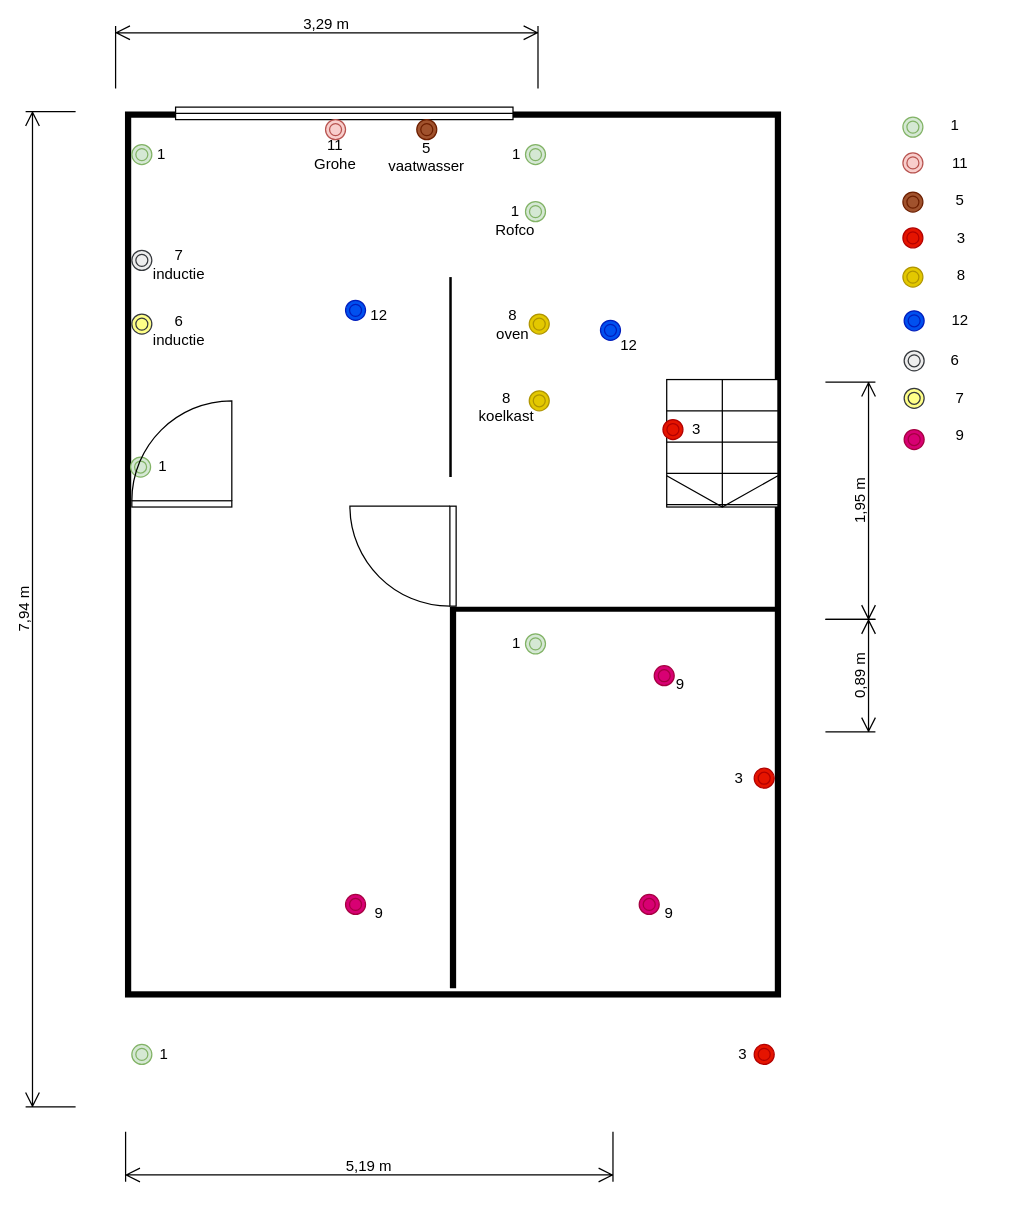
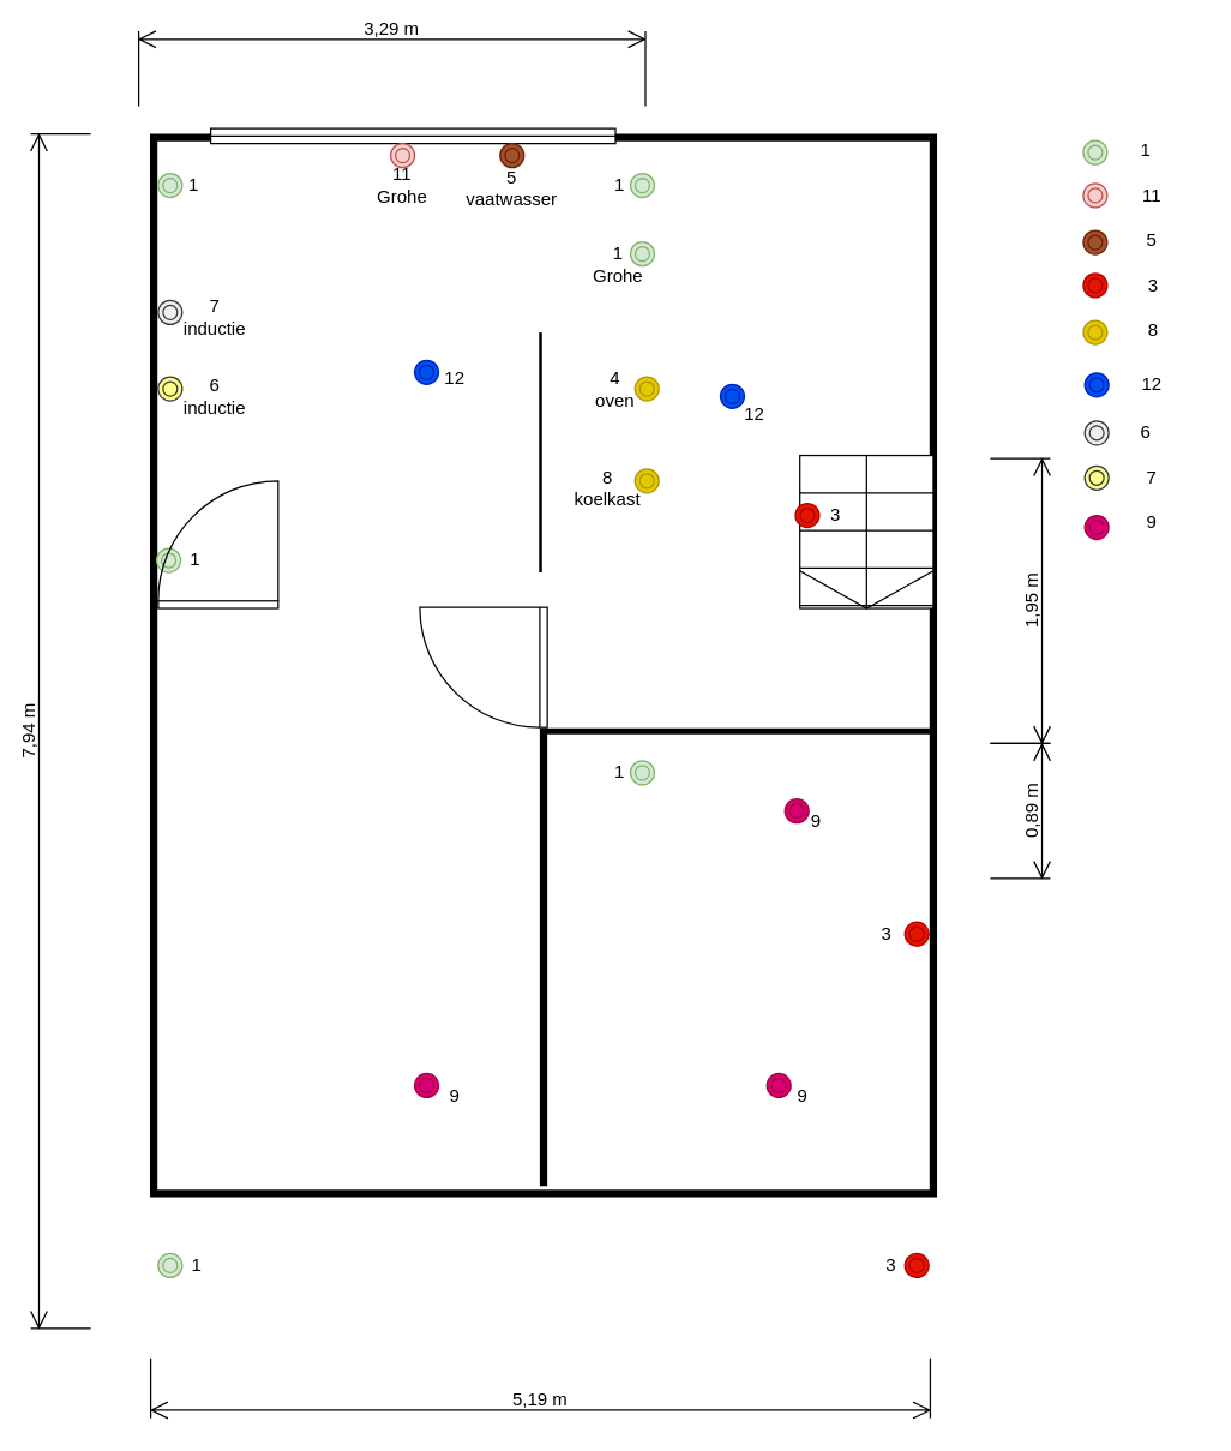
  <mxCell id="0" />
  <mxCell id="1" parent="0" />
  <mxCell id="2" value="" style="rounded=0;whiteSpace=wrap;html=1;strokeWidth=5;movable=1;resizable=1;rotatable=1;deletable=1;editable=1;locked=0;connectable=1;" parent="1" vertex="1"><mxGeometry x="102" y="91" width="520" height="704" as="geometry" /></mxCell>
  <mxCell id="3" value="3" style="text;html=1;strokeColor=none;fillColor=none;align=center;verticalAlign=middle;whiteSpace=wrap;rounded=0;" parent="1" vertex="1"><mxGeometry x="564" y="828" width="60" height="30" as="geometry" /></mxCell>
  <mxCell id="4" value="1" style="text;html=1;strokeColor=none;fillColor=none;align=center;verticalAlign=middle;whiteSpace=wrap;rounded=0;strokeWidth=1;" parent="1" vertex="1"><mxGeometry x="734" y="84.63" width="60" height="30" as="geometry" /></mxCell>
  <mxCell id="5" value="" style="verticalLabelPosition=bottom;html=1;verticalAlign=top;align=center;shape=mxgraph.floorplan.stairs;direction=south;" parent="1" vertex="1"><mxGeometry x="533" y="303" width="89" height="102" as="geometry" /></mxCell>
  <mxCell id="6" value="" style="verticalLabelPosition=bottom;html=1;verticalAlign=top;align=center;shape=mxgraph.floorplan.window;" parent="1" vertex="1"><mxGeometry x="140" y="85" width="270" height="10" as="geometry" /></mxCell>
  <mxCell id="7" value="" style="ellipse;shape=doubleEllipse;whiteSpace=wrap;html=1;aspect=fixed;fillColor=#d5e8d4;strokeColor=#82b366;" parent="1" vertex="1"><mxGeometry x="722" y="93" width="16" height="16" as="geometry" /></mxCell>
  <mxCell id="8" value="" style="ellipse;shape=doubleEllipse;whiteSpace=wrap;html=1;aspect=fixed;fillColor=#d5e8d4;strokeColor=#82b366;" parent="1" vertex="1"><mxGeometry x="105" y="835" width="16" height="16" as="geometry" /></mxCell>
  <mxCell id="9" value="" style="ellipse;shape=doubleEllipse;whiteSpace=wrap;html=1;aspect=fixed;fillColor=#d5e8d4;strokeColor=#82b366;" parent="1" vertex="1"><mxGeometry x="420" y="160.63" width="16" height="16" as="geometry" /></mxCell>
  <mxCell id="10" value="" style="ellipse;shape=doubleEllipse;whiteSpace=wrap;html=1;aspect=fixed;fillColor=#e51400;strokeColor=#B20000;fontColor=#ffffff;" parent="1" vertex="1"><mxGeometry x="603" y="835" width="16" height="16" as="geometry" /></mxCell>
  <mxCell id="11" value="" style="ellipse;shape=doubleEllipse;whiteSpace=wrap;html=1;aspect=fixed;fillColor=#d5e8d4;strokeColor=#82b366;" parent="1" vertex="1"><mxGeometry x="420" y="115" width="16" height="16" as="geometry" /></mxCell>
  <mxCell id="12" value="" style="ellipse;shape=doubleEllipse;whiteSpace=wrap;html=1;aspect=fixed;fillColor=#d5e8d4;strokeColor=#82b366;" parent="1" vertex="1"><mxGeometry x="105" y="115" width="16" height="16" as="geometry" /></mxCell>
  <mxCell id="13" value="" style="ellipse;shape=doubleEllipse;whiteSpace=wrap;html=1;aspect=fixed;fillColor=#d5e8d4;strokeColor=#82b366;" parent="1" vertex="1"><mxGeometry x="104" y="365" width="16" height="16" as="geometry" /></mxCell>
  <mxCell id="14" value="1" style="text;html=1;strokeColor=none;fillColor=none;align=center;verticalAlign=middle;whiteSpace=wrap;rounded=0;" parent="1" vertex="1"><mxGeometry x="99" y="108" width="60" height="30" as="geometry" /></mxCell>
  <mxCell id="15" value="1" style="text;html=1;strokeColor=none;fillColor=none;align=center;verticalAlign=middle;whiteSpace=wrap;rounded=0;" parent="1" vertex="1"><mxGeometry x="383" y="108" width="60" height="30" as="geometry" /></mxCell>
- <mxCell id="16" value="&lt;div&gt;1&lt;br&gt;&lt;/div&gt;&lt;div&gt;Rofco&lt;/div&gt;" style="text;html=1;strokeColor=none;fillColor=none;align=center;verticalAlign=middle;whiteSpace=wrap;rounded=0;" parent="1" vertex="1"><mxGeometry x="382" y="160.63" width="60" height="30" as="geometry" /></mxCell>
+ <mxCell id="16" value="&lt;div&gt;1&lt;br&gt;&lt;/div&gt;&lt;div&gt;Grohe&lt;/div&gt;" style="text;html=1;strokeColor=none;fillColor=none;align=center;verticalAlign=middle;whiteSpace=wrap;rounded=0;" parent="1" vertex="1"><mxGeometry x="382" y="160.63" width="60" height="30" as="geometry" /></mxCell>
  <mxCell id="17" value="1" style="text;html=1;strokeColor=none;fillColor=none;align=center;verticalAlign=middle;whiteSpace=wrap;rounded=0;" parent="1" vertex="1"><mxGeometry y="358" width="60" height="30" as="geometry" x="100" /></mxCell>
  <mxCell id="18" value="1" style="text;html=1;strokeColor=none;fillColor=none;align=center;verticalAlign=middle;whiteSpace=wrap;rounded=0;" parent="1" vertex="1"><mxGeometry x="101" y="828" width="60" height="30" as="geometry" /></mxCell>
  <mxCell id="19" value="" style="ellipse;shape=doubleEllipse;whiteSpace=wrap;html=1;aspect=fixed;fillColor=#f8cecc;strokeColor=#b85450;" parent="1" vertex="1"><mxGeometry x="722" y="121.63" width="16" height="16" as="geometry" /></mxCell>
  <mxCell id="20" value="" style="ellipse;shape=doubleEllipse;whiteSpace=wrap;html=1;aspect=fixed;fillColor=#f8cecc;strokeColor=#b85450;" parent="1" vertex="1"><mxGeometry x="260" y="95" width="16" height="16" as="geometry" /></mxCell>
  <mxCell id="21" value="&lt;div&gt;11&lt;br&gt;&lt;/div&gt;&lt;div&gt;Grohe&lt;/div&gt;" style="text;html=1;strokeColor=none;fillColor=none;align=center;verticalAlign=middle;whiteSpace=wrap;rounded=0;" parent="1" vertex="1"><mxGeometry x="238" y="108" width="60" height="30" as="geometry" /></mxCell>
  <mxCell id="22" value="" style="ellipse;shape=doubleEllipse;whiteSpace=wrap;html=1;aspect=fixed;fillColor=#a0522d;strokeColor=#6D1F00;fontColor=#ffffff;" parent="1" vertex="1"><mxGeometry x="333" y="95" width="16" height="16" as="geometry" /></mxCell>
  <mxCell id="23" value="&lt;div&gt;5&lt;/div&gt;&lt;div&gt;vaatwasser&lt;br&gt;&lt;/div&gt;" style="text;html=1;strokeColor=none;fillColor=none;align=center;verticalAlign=middle;whiteSpace=wrap;rounded=0;" parent="1" vertex="1"><mxGeometry x="311" y="110" width="60" height="30" as="geometry" /></mxCell>
  <mxCell id="24" value="" style="ellipse;shape=doubleEllipse;whiteSpace=wrap;html=1;aspect=fixed;fillColor=#a0522d;strokeColor=#6D1F00;fontColor=#ffffff;" parent="1" vertex="1"><mxGeometry x="722" y="153" width="16" height="16" as="geometry" /></mxCell>
  <mxCell id="25" value="11" style="text;html=1;strokeColor=none;fillColor=none;align=center;verticalAlign=middle;whiteSpace=wrap;rounded=0;" parent="1" vertex="1"><mxGeometry x="738" y="114.63" width="60" height="30" as="geometry" /></mxCell>
  <mxCell id="26" value="5" style="text;html=1;strokeColor=none;fillColor=none;align=center;verticalAlign=middle;whiteSpace=wrap;rounded=0;" parent="1" vertex="1"><mxGeometry x="738" y="144.63" width="60" height="30" as="geometry" /></mxCell>
  <mxCell id="27" value="" style="ellipse;shape=doubleEllipse;whiteSpace=wrap;html=1;aspect=fixed;fillColor=#d5e8d4;strokeColor=#82b366;" parent="1" vertex="1"><mxGeometry x="420" y="506.5" width="16" height="16" as="geometry" /></mxCell>
  <mxCell id="28" value="1" style="text;html=1;strokeColor=none;fillColor=none;align=center;verticalAlign=middle;whiteSpace=wrap;rounded=0;" parent="1" vertex="1"><mxGeometry x="383" y="498.5" width="60" height="30" as="geometry" /></mxCell>
  <mxCell id="29" value="" style="ellipse;shape=doubleEllipse;whiteSpace=wrap;html=1;aspect=fixed;fillColor=#e51400;strokeColor=#B20000;fontColor=#ffffff;" parent="1" vertex="1"><mxGeometry x="603" y="614" width="16" height="16" as="geometry" /></mxCell>
  <mxCell id="30" value="3" style="text;html=1;strokeColor=none;fillColor=none;align=center;verticalAlign=middle;whiteSpace=wrap;rounded=0;" parent="1" vertex="1"><mxGeometry x="561" y="607" width="60" height="30" as="geometry" /></mxCell>
  <mxCell id="31" value="3" style="text;html=1;strokeColor=none;fillColor=none;align=center;verticalAlign=middle;whiteSpace=wrap;rounded=0;" parent="1" vertex="1"><mxGeometry x="739" y="174.63" width="60" height="30" as="geometry" /></mxCell>
  <mxCell id="32" value="" style="ellipse;shape=doubleEllipse;whiteSpace=wrap;html=1;aspect=fixed;fillColor=#e51400;strokeColor=#B20000;fontColor=#ffffff;" parent="1" vertex="1"><mxGeometry x="722" y="181.63" width="16" height="16" as="geometry" /></mxCell>
  <mxCell id="33" value="" style="ellipse;shape=doubleEllipse;whiteSpace=wrap;html=1;aspect=fixed;fillColor=#e51400;strokeColor=#B20000;fontColor=#ffffff;" parent="1" vertex="1"><mxGeometry x="530" y="335" width="16" height="16" as="geometry" /></mxCell>
  <mxCell id="34" value="3" style="text;html=1;strokeColor=none;fillColor=none;align=center;verticalAlign=middle;whiteSpace=wrap;rounded=0;" parent="1" vertex="1"><mxGeometry x="527" y="328" width="60" height="30" as="geometry" /></mxCell>
  <mxCell id="35" value="" style="ellipse;shape=doubleEllipse;whiteSpace=wrap;html=1;aspect=fixed;fillColor=#e3c800;strokeColor=#B09500;fontColor=#000000;" parent="1" vertex="1"><mxGeometry x="722" y="213" width="16" height="16" as="geometry" /></mxCell>
  <mxCell id="36" value="" style="ellipse;shape=doubleEllipse;whiteSpace=wrap;html=1;aspect=fixed;fillColor=#e3c800;strokeColor=#B09500;fontColor=#000000;" parent="1" vertex="1"><mxGeometry x="423" y="250.63" width="16" height="16" as="geometry" /></mxCell>
- <mxCell id="37" value="&lt;div&gt;8&lt;/div&gt;&lt;div&gt;oven&lt;br&gt;&lt;/div&gt;" style="text;html=1;strokeColor=none;fillColor=none;align=center;verticalAlign=middle;whiteSpace=wrap;rounded=0;" parent="1" vertex="1"><mxGeometry x="380" y="243.63" width="60" height="30" as="geometry" /></mxCell>
+ <mxCell id="37" value="&lt;div&gt;4&lt;/div&gt;&lt;div&gt;oven&lt;br&gt;&lt;/div&gt;" style="text;html=1;strokeColor=none;fillColor=none;align=center;verticalAlign=middle;whiteSpace=wrap;rounded=0;" parent="1" vertex="1"><mxGeometry x="380" y="243.63" width="60" height="30" as="geometry" /></mxCell>
  <mxCell id="38" value="" style="ellipse;shape=doubleEllipse;whiteSpace=wrap;html=1;aspect=fixed;fillColor=#e3c800;strokeColor=#B09500;fontColor=#000000;" parent="1" vertex="1"><mxGeometry x="423" y="312" width="16" height="16" as="geometry" /></mxCell>
  <mxCell id="39" value="8" style="text;html=1;strokeColor=none;fillColor=none;align=center;verticalAlign=middle;whiteSpace=wrap;rounded=0;" parent="1" vertex="1"><mxGeometry x="739" y="204.63" width="60" height="30" as="geometry" /></mxCell>
  <mxCell id="40" value="&lt;div&gt;8&lt;/div&gt;&lt;div&gt;koelkast&lt;br&gt;&lt;/div&gt;" style="text;html=1;strokeColor=none;fillColor=none;align=center;verticalAlign=middle;whiteSpace=wrap;rounded=0;" parent="1" vertex="1"><mxGeometry x="375" y="310" width="60" height="30" as="geometry" /></mxCell>
  <mxCell id="41" value="" style="ellipse;shape=doubleEllipse;whiteSpace=wrap;html=1;aspect=fixed;fillColor=#0050ef;strokeColor=#001DBC;fontColor=#ffffff;" parent="1" vertex="1"><mxGeometry x="276" y="239.63" width="16" height="16" as="geometry" /></mxCell>
  <mxCell id="42" value="" style="ellipse;shape=doubleEllipse;whiteSpace=wrap;html=1;aspect=fixed;fillColor=#0050ef;strokeColor=#001DBC;fontColor=#ffffff;" parent="1" vertex="1"><mxGeometry x="723" y="248" width="16" height="16" as="geometry" /></mxCell>
  <mxCell id="43" value="12" style="text;html=1;strokeColor=none;fillColor=none;align=center;verticalAlign=middle;whiteSpace=wrap;rounded=0;" parent="1" vertex="1"><mxGeometry x="738" y="241" width="60" height="30" as="geometry" /></mxCell>
  <mxCell id="44" value="12" style="text;html=1;strokeColor=none;fillColor=none;align=center;verticalAlign=middle;whiteSpace=wrap;rounded=0;" parent="1" vertex="1"><mxGeometry x="273" y="236.63" width="60" height="30" as="geometry" /></mxCell>
  <mxCell id="45" value="" style="ellipse;shape=doubleEllipse;whiteSpace=wrap;html=1;aspect=fixed;fillColor=#eeeeee;strokeColor=#36393d;" parent="1" vertex="1"><mxGeometry x="105" y="199.63" width="16" height="16" as="geometry" /></mxCell>
  <mxCell id="46" value="" style="ellipse;shape=doubleEllipse;whiteSpace=wrap;html=1;aspect=fixed;fillColor=#eeeeee;strokeColor=#36393d;" parent="1" vertex="1"><mxGeometry x="723" y="280" width="16" height="16" as="geometry" /></mxCell>
  <mxCell id="47" value="6" style="text;html=1;strokeColor=none;fillColor=none;align=center;verticalAlign=middle;whiteSpace=wrap;rounded=0;" parent="1" vertex="1"><mxGeometry x="734" y="273" width="60" height="30" as="geometry" /></mxCell>
  <mxCell id="48" value="" style="ellipse;shape=doubleEllipse;whiteSpace=wrap;html=1;aspect=fixed;fillColor=#ffff88;strokeColor=#36393d;" parent="1" vertex="1"><mxGeometry x="105" y="250.63" width="16" height="16" as="geometry" /></mxCell>
  <mxCell id="49" value="&lt;div&gt;7&lt;/div&gt;&lt;div&gt;inductie&lt;/div&gt;" style="text;html=1;strokeColor=none;fillColor=none;align=center;verticalAlign=middle;whiteSpace=wrap;rounded=0;" parent="1" vertex="1"><mxGeometry x="113" y="195.63" width="60" height="30" as="geometry" /></mxCell>
  <mxCell id="50" value="&lt;div&gt;6&lt;/div&gt;&lt;div&gt;inductie&lt;/div&gt;" style="text;html=1;strokeColor=none;fillColor=none;align=center;verticalAlign=middle;whiteSpace=wrap;rounded=0;" parent="1" vertex="1"><mxGeometry x="113" y="248.63" width="60" height="30" as="geometry" /></mxCell>
  <mxCell id="51" value="" style="ellipse;shape=doubleEllipse;whiteSpace=wrap;html=1;aspect=fixed;fillColor=#ffff88;strokeColor=#36393d;" parent="1" vertex="1"><mxGeometry x="723" y="310" width="16" height="16" as="geometry" /></mxCell>
  <mxCell id="52" value="7" style="text;html=1;strokeColor=none;fillColor=none;align=center;verticalAlign=middle;whiteSpace=wrap;rounded=0;" parent="1" vertex="1"><mxGeometry x="738" y="303" width="60" height="30" as="geometry" /></mxCell>
  <mxCell id="53" value="" style="ellipse;shape=doubleEllipse;whiteSpace=wrap;html=1;aspect=fixed;fillColor=#d80073;strokeColor=#A50040;fontColor=#ffffff;" parent="1" vertex="1"><mxGeometry x="276" y="715" width="16" height="16" as="geometry" /></mxCell>
  <mxCell id="54" value="" style="ellipse;shape=doubleEllipse;whiteSpace=wrap;html=1;aspect=fixed;fillColor=#d80073;strokeColor=#A50040;fontColor=#ffffff;" parent="1" vertex="1"><mxGeometry x="511" y="715" width="16" height="16" as="geometry" /></mxCell>
  <mxCell id="55" value="" style="ellipse;shape=doubleEllipse;whiteSpace=wrap;html=1;aspect=fixed;fillColor=#d80073;strokeColor=#A50040;fontColor=#ffffff;" parent="1" vertex="1"><mxGeometry x="723" y="343" width="16" height="16" as="geometry" /></mxCell>
  <mxCell id="56" value="9" style="text;html=1;strokeColor=none;fillColor=none;align=center;verticalAlign=middle;whiteSpace=wrap;rounded=0;" parent="1" vertex="1"><mxGeometry x="738" y="333" width="60" height="30" as="geometry" /></mxCell>
  <mxCell id="57" value="9" style="text;html=1;strokeColor=none;fillColor=none;align=center;verticalAlign=middle;whiteSpace=wrap;rounded=0;" parent="1" vertex="1"><mxGeometry x="273" y="715" width="60" height="30" as="geometry" /></mxCell>
  <mxCell id="58" value="9" style="text;html=1;strokeColor=none;fillColor=none;align=center;verticalAlign=middle;whiteSpace=wrap;rounded=0;" parent="1" vertex="1"><mxGeometry x="505" y="715" width="60" height="30" as="geometry" /></mxCell>
  <mxCell id="59" value="" style="ellipse;shape=doubleEllipse;whiteSpace=wrap;html=1;aspect=fixed;fillColor=#d80073;strokeColor=#A50040;fontColor=#ffffff;" parent="1" vertex="1"><mxGeometry x="523" y="532" width="16" height="16" as="geometry" /></mxCell>
  <mxCell id="60" value="9" style="text;html=1;strokeColor=none;fillColor=none;align=center;verticalAlign=middle;whiteSpace=wrap;rounded=0;" parent="1" vertex="1"><mxGeometry x="514" y="532" width="60" height="30" as="geometry" /></mxCell>
  <mxCell id="61" value="" style="ellipse;shape=doubleEllipse;whiteSpace=wrap;html=1;aspect=fixed;fillColor=#0050ef;strokeColor=#001DBC;fontColor=#ffffff;" parent="1" vertex="1"><mxGeometry x="480" y="255.63" width="16" height="16" as="geometry" /></mxCell>
  <mxCell id="62" value="12" style="text;html=1;strokeColor=none;fillColor=none;align=center;verticalAlign=middle;whiteSpace=wrap;rounded=0;" parent="1" vertex="1"><mxGeometry x="473" y="261" width="60" height="30" as="geometry" /></mxCell>
  <mxCell id="63" value="&lt;div&gt;7,94 m&lt;/div&gt;" style="shape=dimension;direction=south;whiteSpace=wrap;html=1;align=center;points=[];verticalAlign=top;labelBackgroundColor=none;horizontal=0;spacingTop=-15;" parent="1" vertex="1"><mxGeometry x="20" y="88.63" width="40" height="796.37" as="geometry" /></mxCell>
  <mxCell id="64" value="1,95 m" style="shape=dimension;direction=north;whiteSpace=wrap;html=1;align=center;points=[];verticalAlign=bottom;labelBackgroundColor=none;horizontal=0;spacingBottom=3;" parent="1" vertex="1"><mxGeometry x="660" y="305" width="40" height="190" as="geometry" /></mxCell>
  <mxCell id="65" value="&lt;div&gt;0,89 m&lt;/div&gt;" style="shape=dimension;direction=north;whiteSpace=wrap;html=1;align=center;points=[];verticalAlign=bottom;labelBackgroundColor=none;horizontal=0;spacingBottom=3;" parent="1" vertex="1"><mxGeometry x="660" y="495" width="40" height="90" as="geometry" /></mxCell>
- <mxCell id="66" value="5,19 m" style="shape=dimension;whiteSpace=wrap;html=1;align=center;points=[];verticalAlign=bottom;spacingBottom=3;labelBackgroundColor=none;" parent="1" vertex="1"><mxGeometry x="100" y="905" width="390" height="40" as="geometry" /></mxCell>
+ <mxCell id="66" value="5,19 m" style="shape=dimension;whiteSpace=wrap;html=1;align=center;points=[];verticalAlign=bottom;spacingBottom=3;labelBackgroundColor=none;" parent="1" vertex="1"><mxGeometry y="905" width="520" height="40" as="geometry" x="100" /></mxCell>
  <mxCell id="67" value="3,29 m" style="shape=dimension;direction=west;whiteSpace=wrap;html=1;align=center;points=[];verticalAlign=top;spacingTop=-15;labelBackgroundColor=none;" parent="1" vertex="1"><mxGeometry x="92" y="20" width="338" height="50" as="geometry" /></mxCell>
  <mxCell id="68" value="" style="line;strokeWidth=5;direction=south;html=1;" vertex="1" parent="1"><mxGeometry x="357" y="485" width="10" height="305" as="geometry" /></mxCell>
  <mxCell id="69" value="" style="line;strokeWidth=4;html=1;perimeter=backbonePerimeter;points=[];outlineConnect=0;" vertex="1" parent="1"><mxGeometry x="360" y="481.82" width="260" height="10" as="geometry" /></mxCell>
  <mxCell id="70" value="" style="verticalLabelPosition=bottom;html=1;verticalAlign=top;align=center;shape=mxgraph.floorplan.doorLeft;aspect=fixed;rotation=90;" vertex="1" parent="1"><mxGeometry x="282" y="401.82" width="80" height="85" as="geometry" /></mxCell>
  <mxCell id="71" value="" style="verticalLabelPosition=bottom;html=1;verticalAlign=top;align=center;shape=mxgraph.floorplan.doorLeft;aspect=fixed;rotation=-180;" vertex="1" parent="1"><mxGeometry x="105" y="320" width="80" height="85" as="geometry" /></mxCell>
  <mxCell id="72" value="" style="line;strokeWidth=2;direction=south;html=1;" vertex="1" parent="1"><mxGeometry x="355" y="221" width="10" height="160" as="geometry" /></mxCell>
